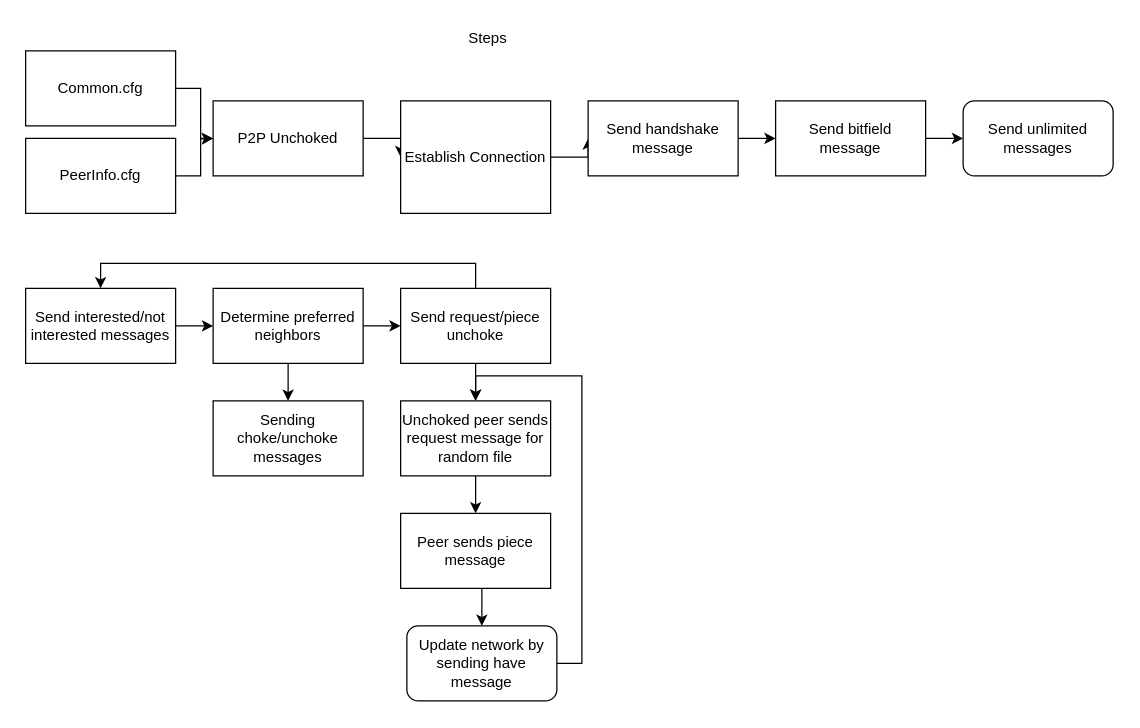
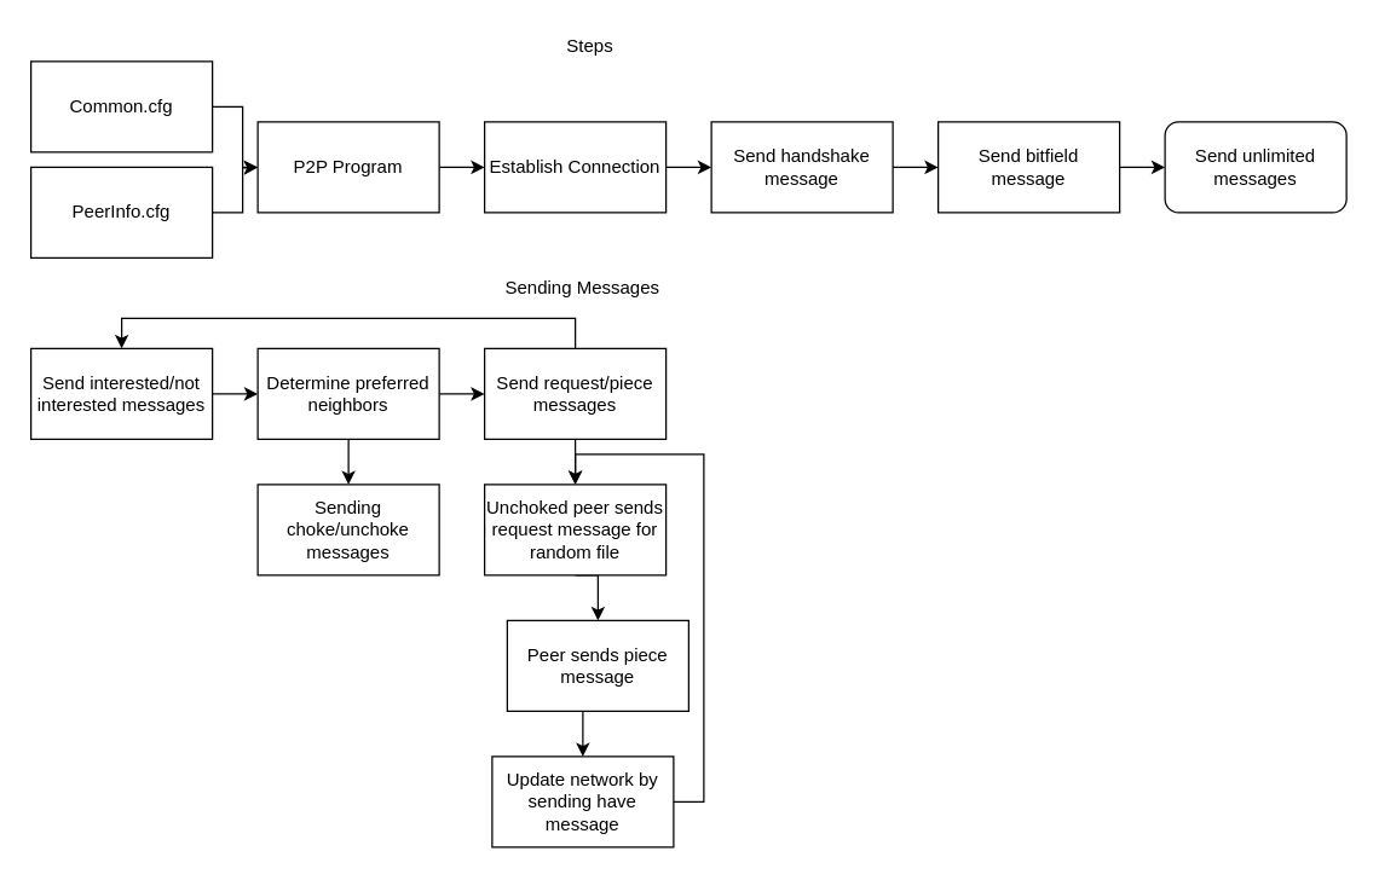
  <mxCell id="0" />
  <mxCell id="1" parent="0" />
  <mxCell id="2" style="edgeStyle=orthogonalEdgeStyle;rounded=0;orthogonalLoop=1;jettySize=auto;html=1;exitX=1;exitY=0.5;exitDx=0;exitDy=0;entryX=0;entryY=0.5;entryDx=0;entryDy=0;" edge="1" parent="1" source="3" target="7"><mxGeometry relative="1" as="geometry" /></mxCell>
  <mxCell id="3" value="Common.cfg" style="rounded=0;whiteSpace=wrap;html=1;" vertex="1" parent="1"><mxGeometry x="20" y="40" width="120" height="60" as="geometry" /></mxCell>
  <mxCell id="4" style="edgeStyle=orthogonalEdgeStyle;rounded=0;orthogonalLoop=1;jettySize=auto;html=1;exitX=1;exitY=0.5;exitDx=0;exitDy=0;" edge="1" parent="1" source="5"><mxGeometry relative="1" as="geometry"><mxPoint x="170" y="110" as="targetPoint" /></mxGeometry></mxCell>
  <mxCell id="5" value="PeerInfo.cfg" style="rounded=0;whiteSpace=wrap;html=1;" vertex="1" parent="1"><mxGeometry x="20" y="110" width="120" height="60" as="geometry" /></mxCell>
  <mxCell id="6" style="edgeStyle=orthogonalEdgeStyle;rounded=0;orthogonalLoop=1;jettySize=auto;html=1;exitX=1;exitY=0.5;exitDx=0;exitDy=0;entryX=0;entryY=0.5;entryDx=0;entryDy=0;" edge="1" parent="1" source="7" target="10"><mxGeometry relative="1" as="geometry" /></mxCell>
- <mxCell id="7" value="&lt;div&gt;P2P Unchoked&lt;/div&gt;" style="rounded=0;whiteSpace=wrap;html=1;" vertex="1" parent="1"><mxGeometry x="170" y="80" width="120" height="60" as="geometry" /></mxCell>
+ <mxCell id="7" value="&lt;div&gt;P2P Program&lt;/div&gt;" style="rounded=0;whiteSpace=wrap;html=1;" vertex="1" parent="1"><mxGeometry x="170" y="80" width="120" height="60" as="geometry" /></mxCell>
  <mxCell id="8" value="Steps" style="text;html=1;strokeColor=none;fillColor=none;align=center;verticalAlign=middle;whiteSpace=wrap;rounded=0;" vertex="1" parent="1"><mxGeometry x="370" y="20" width="40" height="20" as="geometry" /></mxCell>
  <mxCell id="9" style="edgeStyle=orthogonalEdgeStyle;rounded=0;orthogonalLoop=1;jettySize=auto;html=1;exitX=1;exitY=0.5;exitDx=0;exitDy=0;entryX=0;entryY=0.5;entryDx=0;entryDy=0;" edge="1" parent="1" source="10" target="12"><mxGeometry relative="1" as="geometry" /></mxCell>
- <mxCell id="10" value="Establish Connection" style="rounded=0;whiteSpace=wrap;html=1;" vertex="1" parent="1"><mxGeometry x="320" y="80" width="120" height="90" as="geometry" /></mxCell>
+ <mxCell id="10" value="Establish Connection" style="rounded=0;whiteSpace=wrap;html=1;" vertex="1" parent="1"><mxGeometry x="320" y="80" width="120" height="60" as="geometry" /></mxCell>
  <mxCell id="11" style="edgeStyle=orthogonalEdgeStyle;rounded=0;orthogonalLoop=1;jettySize=auto;html=1;exitX=1;exitY=0.5;exitDx=0;exitDy=0;entryX=0;entryY=0.5;entryDx=0;entryDy=0;" edge="1" parent="1" source="12" target="16"><mxGeometry relative="1" as="geometry" /></mxCell>
  <mxCell id="12" value="Send handshake message" style="rounded=0;whiteSpace=wrap;html=1;" vertex="1" parent="1"><mxGeometry x="470" y="80" width="120" height="60" as="geometry" /></mxCell>
  <mxCell id="13" value="Send unlimited messages" style="whiteSpace=wrap;html=1;rounded=1;" vertex="1" parent="1"><mxGeometry x="770" y="80" width="120" height="60" as="geometry" /></mxCell>
+ <mxCell id="14" value="Sending Messages" style="text;html=1;strokeColor=none;fillColor=none;align=center;verticalAlign=middle;whiteSpace=wrap;rounded=0;" vertex="1" parent="1"><mxGeometry x="300" y="180" width="170" height="20" as="geometry" /></mxCell>
  <mxCell id="15" style="edgeStyle=orthogonalEdgeStyle;rounded=0;orthogonalLoop=1;jettySize=auto;html=1;exitX=1;exitY=0.5;exitDx=0;exitDy=0;entryX=0;entryY=0.5;entryDx=0;entryDy=0;" edge="1" parent="1" source="16" target="13"><mxGeometry relative="1" as="geometry" /></mxCell>
  <mxCell id="16" value="Send bitfield message" style="rounded=0;whiteSpace=wrap;html=1;" vertex="1" parent="1"><mxGeometry x="620" y="80" width="120" height="60" as="geometry" /></mxCell>
  <mxCell id="17" style="edgeStyle=orthogonalEdgeStyle;rounded=0;orthogonalLoop=1;jettySize=auto;html=1;exitX=1;exitY=0.5;exitDx=0;exitDy=0;entryX=0;entryY=0.5;entryDx=0;entryDy=0;" edge="1" parent="1" source="18" target="21"><mxGeometry relative="1" as="geometry" /></mxCell>
  <mxCell id="18" value="Send interested/not interested messages" style="rounded=0;whiteSpace=wrap;html=1;" vertex="1" parent="1"><mxGeometry x="20" y="230" width="120" height="60" as="geometry" /></mxCell>
  <mxCell id="19" style="edgeStyle=orthogonalEdgeStyle;rounded=0;orthogonalLoop=1;jettySize=auto;html=1;exitX=0.5;exitY=1;exitDx=0;exitDy=0;entryX=0.5;entryY=0;entryDx=0;entryDy=0;" edge="1" parent="1" source="21" target="22"><mxGeometry relative="1" as="geometry" /></mxCell>
  <mxCell id="20" style="edgeStyle=orthogonalEdgeStyle;rounded=0;orthogonalLoop=1;jettySize=auto;html=1;exitX=1;exitY=0.5;exitDx=0;exitDy=0;entryX=0;entryY=0.5;entryDx=0;entryDy=0;" edge="1" parent="1" source="21" target="25"><mxGeometry relative="1" as="geometry" /></mxCell>
  <mxCell id="21" value="Determine preferred neighbors" style="rounded=0;whiteSpace=wrap;html=1;" vertex="1" parent="1"><mxGeometry x="170" y="230" width="120" height="60" as="geometry" /></mxCell>
  <mxCell id="22" value="Sending choke/unchoke messages" style="rounded=0;whiteSpace=wrap;html=1;" vertex="1" parent="1"><mxGeometry x="170" y="320" width="120" height="60" as="geometry" /></mxCell>
  <mxCell id="23" style="edgeStyle=orthogonalEdgeStyle;rounded=0;orthogonalLoop=1;jettySize=auto;html=1;exitX=0.5;exitY=1;exitDx=0;exitDy=0;entryX=0.5;entryY=0;entryDx=0;entryDy=0;" edge="1" parent="1" source="25" target="27"><mxGeometry relative="1" as="geometry" /></mxCell>
  <mxCell id="24" style="edgeStyle=orthogonalEdgeStyle;rounded=0;orthogonalLoop=1;jettySize=auto;html=1;exitX=0.5;exitY=0;exitDx=0;exitDy=0;entryX=0.5;entryY=0;entryDx=0;entryDy=0;" edge="1" parent="1" source="25" target="18"><mxGeometry relative="1" as="geometry" /></mxCell>
- <mxCell id="25" value="Send request/piece unchoke" style="rounded=0;whiteSpace=wrap;html=1;" vertex="1" parent="1"><mxGeometry x="320" y="230" width="120" height="60" as="geometry" /></mxCell>
+ <mxCell id="25" value="Send request/piece messages" style="rounded=0;whiteSpace=wrap;html=1;" vertex="1" parent="1"><mxGeometry x="320" y="230" width="120" height="60" as="geometry" /></mxCell>
  <mxCell id="26" style="edgeStyle=orthogonalEdgeStyle;rounded=0;orthogonalLoop=1;jettySize=auto;html=1;exitX=0.5;exitY=1;exitDx=0;exitDy=0;entryX=0.5;entryY=0;entryDx=0;entryDy=0;" edge="1" parent="1" source="27" target="29"><mxGeometry relative="1" as="geometry" /></mxCell>
  <mxCell id="27" value="Unchoked peer sends request message for random file" style="rounded=0;whiteSpace=wrap;html=1;" vertex="1" parent="1"><mxGeometry x="320" y="320" width="120" height="60" as="geometry" /></mxCell>
  <mxCell id="28" style="edgeStyle=orthogonalEdgeStyle;rounded=0;orthogonalLoop=1;jettySize=auto;html=1;exitX=0.5;exitY=1;exitDx=0;exitDy=0;entryX=0.5;entryY=0;entryDx=0;entryDy=0;" edge="1" parent="1" source="29" target="31"><mxGeometry relative="1" as="geometry" /></mxCell>
- <mxCell id="29" value="Peer sends piece message" style="rounded=0;whiteSpace=wrap;html=1;" vertex="1" parent="1"><mxGeometry x="320" y="410" width="120" height="60" as="geometry" /></mxCell>
+ <mxCell id="29" value="Peer sends piece message" style="rounded=0;whiteSpace=wrap;html=1;" vertex="1" parent="1"><mxGeometry x="335" y="410" width="120" height="60" as="geometry" /></mxCell>
  <mxCell id="30" style="edgeStyle=orthogonalEdgeStyle;rounded=0;orthogonalLoop=1;jettySize=auto;html=1;exitX=1;exitY=0.5;exitDx=0;exitDy=0;entryX=0.5;entryY=0;entryDx=0;entryDy=0;" edge="1" parent="1" source="31" target="27"><mxGeometry relative="1" as="geometry" /></mxCell>
- <mxCell id="31" value="Update network by sending have message" style="whiteSpace=wrap;html=1;rounded=1;" vertex="1" parent="1"><mxGeometry x="325" y="500" width="120" height="60" as="geometry" /></mxCell>
+ <mxCell id="31" value="Update network by sending have message" style="rounded=0;whiteSpace=wrap;html=1;" vertex="1" parent="1"><mxGeometry x="325" y="500" width="120" height="60" as="geometry" /></mxCell>
